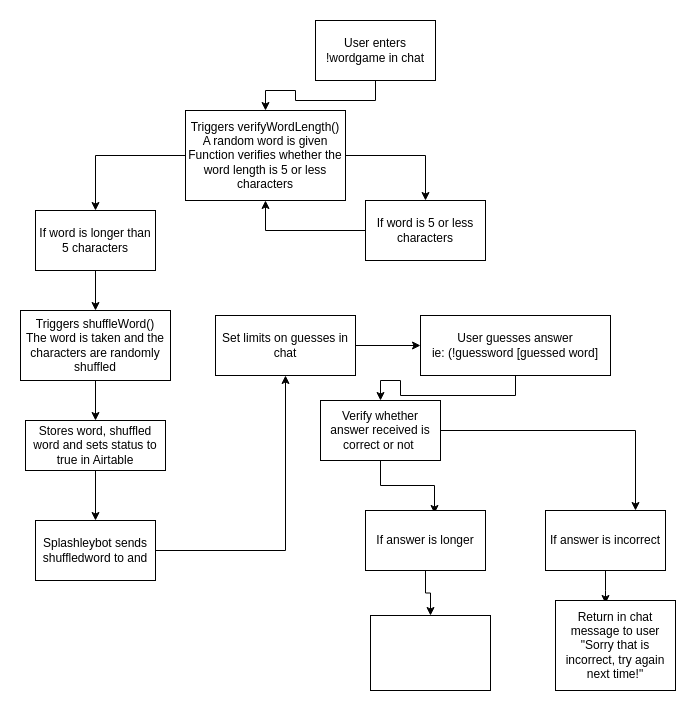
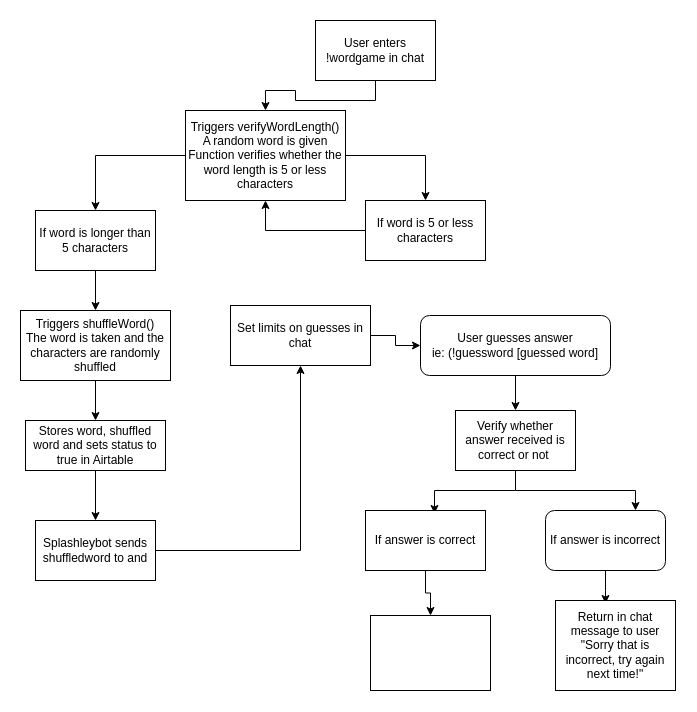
  <mxCell id="0" />
  <mxCell id="1" parent="0" />
  <mxCell id="2" style="edgeStyle=orthogonalEdgeStyle;rounded=0;orthogonalLoop=1;jettySize=auto;html=1;" edge="1" parent="1" source="3" target="6"><mxGeometry relative="1" as="geometry" /></mxCell>
  <mxCell id="3" value="User enters !wordgame in chat" style="whiteSpace=wrap;html=1;" vertex="1" parent="1"><mxGeometry x="315" y="20" width="120" height="60" as="geometry" /></mxCell>
  <mxCell id="4" style="edgeStyle=orthogonalEdgeStyle;rounded=0;orthogonalLoop=1;jettySize=auto;html=1;entryX=0.5;entryY=0;entryDx=0;entryDy=0;" edge="1" parent="1" source="6" target="8"><mxGeometry relative="1" as="geometry" /></mxCell>
  <mxCell id="5" style="edgeStyle=orthogonalEdgeStyle;rounded=0;orthogonalLoop=1;jettySize=auto;html=1;entryX=0.5;entryY=0;entryDx=0;entryDy=0;" edge="1" parent="1" source="6" target="10"><mxGeometry relative="1" as="geometry" /></mxCell>
  <mxCell id="6" value="Triggers verifyWordLength()&lt;br&gt;A random word is given&lt;br&gt;Function verifies whether the word length is 5 or less characters" style="whiteSpace=wrap;html=1;" vertex="1" parent="1"><mxGeometry x="185" y="110" width="160" height="90" as="geometry" /></mxCell>
  <mxCell id="7" style="edgeStyle=orthogonalEdgeStyle;rounded=0;orthogonalLoop=1;jettySize=auto;html=1;entryX=0.5;entryY=1;entryDx=0;entryDy=0;" edge="1" parent="1" source="8" target="6"><mxGeometry relative="1" as="geometry"><mxPoint x="265" y="230" as="targetPoint" /></mxGeometry></mxCell>
  <mxCell id="8" value="If word is 5 or less characters" style="rounded=0;whiteSpace=wrap;html=1;" vertex="1" parent="1"><mxGeometry x="365" y="200" width="120" height="60" as="geometry" /></mxCell>
  <mxCell id="9" style="edgeStyle=orthogonalEdgeStyle;rounded=0;orthogonalLoop=1;jettySize=auto;html=1;entryX=0.5;entryY=0;entryDx=0;entryDy=0;" edge="1" parent="1" source="10" target="12"><mxGeometry relative="1" as="geometry" /></mxCell>
  <mxCell id="10" value="If word is longer than 5 characters" style="rounded=0;whiteSpace=wrap;html=1;" vertex="1" parent="1"><mxGeometry x="35" y="210" width="120" height="60" as="geometry" /></mxCell>
  <mxCell id="11" style="edgeStyle=orthogonalEdgeStyle;rounded=0;orthogonalLoop=1;jettySize=auto;html=1;" edge="1" parent="1" source="12" target="14"><mxGeometry relative="1" as="geometry" /></mxCell>
  <mxCell id="12" value="Triggers shuffleWord()&lt;br&gt;The word is taken and the characters are randomly shuffled" style="rounded=0;whiteSpace=wrap;html=1;" vertex="1" parent="1"><mxGeometry x="20" y="310" width="150" height="70" as="geometry" /></mxCell>
  <mxCell id="13" style="edgeStyle=orthogonalEdgeStyle;rounded=0;orthogonalLoop=1;jettySize=auto;html=1;" edge="1" parent="1" source="14" target="16"><mxGeometry relative="1" as="geometry" /></mxCell>
  <mxCell id="14" value="Stores word, shuffled word and sets status to true in Airtable" style="rounded=0;whiteSpace=wrap;html=1;" vertex="1" parent="1"><mxGeometry x="25" y="420" width="140" height="50" as="geometry" /></mxCell>
  <mxCell id="15" style="edgeStyle=orthogonalEdgeStyle;rounded=0;orthogonalLoop=1;jettySize=auto;html=1;" edge="1" parent="1" source="16" target="18"><mxGeometry relative="1" as="geometry" /></mxCell>
  <mxCell id="16" value="Splashleybot sends shuffledword to and" style="rounded=0;whiteSpace=wrap;html=1;" vertex="1" parent="1"><mxGeometry x="35" y="520" width="120" height="60" as="geometry" /></mxCell>
  <mxCell id="17" style="edgeStyle=orthogonalEdgeStyle;rounded=0;orthogonalLoop=1;jettySize=auto;html=1;" edge="1" parent="1" source="18" target="20"><mxGeometry relative="1" as="geometry" /></mxCell>
- <mxCell id="18" value="Set limits on guesses in chat" style="rounded=0;whiteSpace=wrap;html=1;" vertex="1" parent="1"><mxGeometry x="215" y="315" width="140" height="60" as="geometry" /></mxCell>
+ <mxCell id="18" value="Set limits on guesses in chat" style="rounded=0;whiteSpace=wrap;html=1;" vertex="1" parent="1"><mxGeometry x="230" y="305" width="140" height="60" as="geometry" /></mxCell>
  <mxCell id="19" style="edgeStyle=orthogonalEdgeStyle;rounded=0;orthogonalLoop=1;jettySize=auto;html=1;entryX=0.5;entryY=0;entryDx=0;entryDy=0;" edge="1" parent="1" source="20" target="23"><mxGeometry relative="1" as="geometry" /></mxCell>
- <mxCell id="20" value="User guesses answer&lt;br&gt;ie: (!guessword [guessed word]" style="rounded=0;whiteSpace=wrap;html=1;" vertex="1" parent="1"><mxGeometry x="420" y="315" width="190" height="60" as="geometry" /></mxCell>
+ <mxCell id="20" value="User guesses answer&lt;br&gt;ie: (!guessword [guessed word]" style="whiteSpace=wrap;html=1;rounded=1;" vertex="1" parent="1"><mxGeometry x="420" y="315" width="190" height="60" as="geometry" /></mxCell>
  <mxCell id="21" style="edgeStyle=orthogonalEdgeStyle;rounded=0;orthogonalLoop=1;jettySize=auto;html=1;entryX=0.75;entryY=0;entryDx=0;entryDy=0;" edge="1" parent="1" source="23" target="27"><mxGeometry relative="1" as="geometry"><mxPoint x="645" y="440" as="targetPoint" /></mxGeometry></mxCell>
  <mxCell id="22" style="edgeStyle=orthogonalEdgeStyle;rounded=0;orthogonalLoop=1;jettySize=auto;html=1;entryX=0.575;entryY=0.05;entryDx=0;entryDy=0;entryPerimeter=0;" edge="1" parent="1" source="23" target="25"><mxGeometry relative="1" as="geometry" /></mxCell>
- <mxCell id="23" value="Verify whether answer received is correct or not&amp;nbsp;" style="rounded=0;whiteSpace=wrap;html=1;" vertex="1" parent="1"><mxGeometry x="320" y="400" width="120" height="60" as="geometry" /></mxCell>
+ <mxCell id="23" value="Verify whether answer received is correct or not&amp;nbsp;" style="rounded=0;whiteSpace=wrap;html=1;" vertex="1" parent="1"><mxGeometry x="455" y="410" width="120" height="60" as="geometry" /></mxCell>
  <mxCell id="24" style="edgeStyle=orthogonalEdgeStyle;rounded=0;orthogonalLoop=1;jettySize=auto;html=1;entryX=0.5;entryY=0;entryDx=0;entryDy=0;" edge="1" parent="1" source="25" target="29"><mxGeometry relative="1" as="geometry" /></mxCell>
- <mxCell id="25" value="If answer is longer" style="rounded=0;whiteSpace=wrap;html=1;" vertex="1" parent="1"><mxGeometry x="365" y="510" width="120" height="60" as="geometry" /></mxCell>
+ <mxCell id="25" value="If answer is correct" style="rounded=0;whiteSpace=wrap;html=1;" vertex="1" parent="1"><mxGeometry x="365" y="510" width="120" height="60" as="geometry" /></mxCell>
  <mxCell id="26" style="edgeStyle=orthogonalEdgeStyle;rounded=0;orthogonalLoop=1;jettySize=auto;html=1;" edge="1" parent="1" source="27"><mxGeometry relative="1" as="geometry"><mxPoint x="605" y="603" as="targetPoint" /></mxGeometry></mxCell>
- <mxCell id="27" value="If answer is incorrect" style="rounded=0;whiteSpace=wrap;html=1;" vertex="1" parent="1"><mxGeometry x="545" y="510" width="120" height="60" as="geometry" /></mxCell>
+ <mxCell id="27" value="If answer is incorrect" style="whiteSpace=wrap;html=1;rounded=1;" vertex="1" parent="1"><mxGeometry x="545" y="510" width="120" height="60" as="geometry" /></mxCell>
  <mxCell id="28" value="Return in chat message to user &quot;Sorry that is incorrect, try again next time!&quot;" style="rounded=0;whiteSpace=wrap;html=1;" vertex="1" parent="1"><mxGeometry x="555" y="600" width="120" height="90" as="geometry" /></mxCell>
  <mxCell id="29" value="" style="rounded=0;whiteSpace=wrap;html=1;" vertex="1" parent="1"><mxGeometry x="370" y="615" width="120" height="75" as="geometry" /></mxCell>
